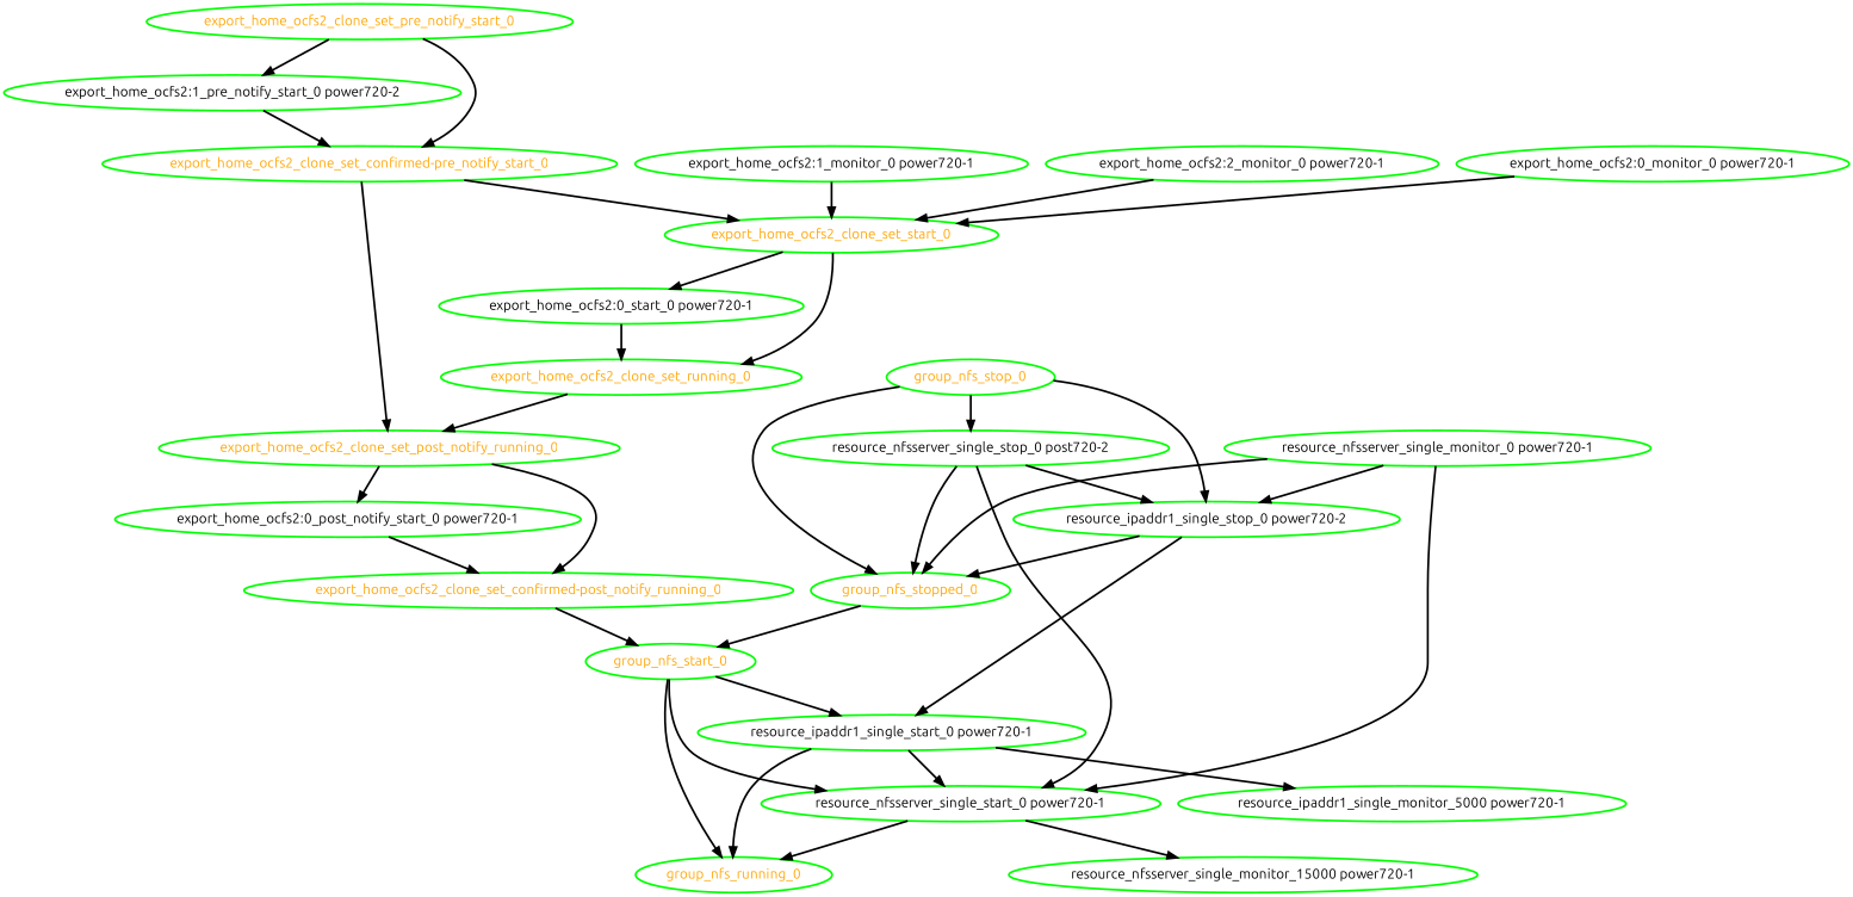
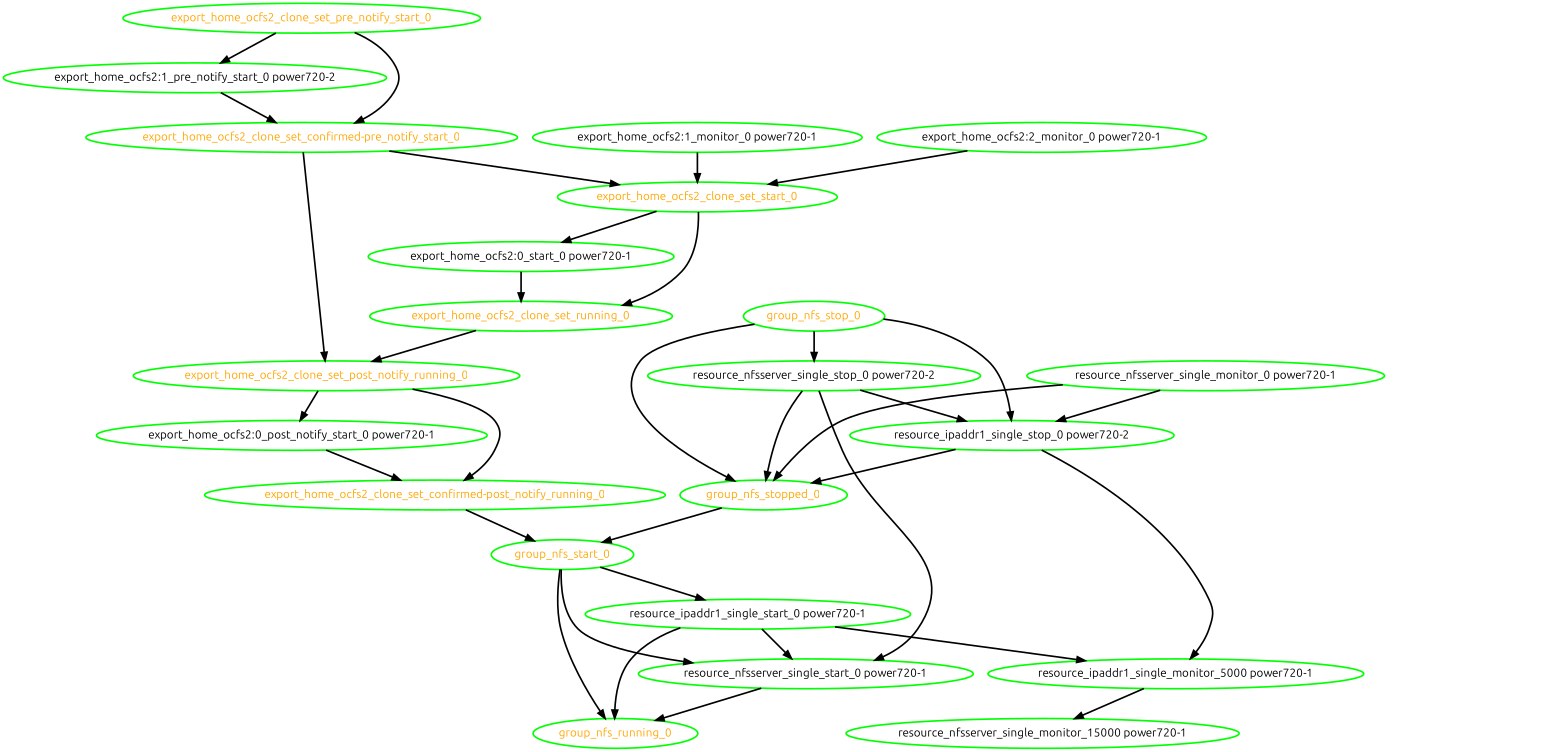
  digraph {
    fontname=Ubuntu
    node [color=green fontcolor=black fontname=Ubuntu style=bold]
    edge [fontname=Ubuntu style=bold]
    export_home_ocfs2_clone_set_start_0 [fontcolor=orange]
-   "export_home_ocfs2:0_monitor_0 power720-1"
    "export_home_ocfs2:0_start_0 power720-1"
    export_home_ocfs2_clone_set_running_0 [fontcolor=orange]
    export_home_ocfs2_clone_set_post_notify_running_0 [fontcolor=orange]
    "export_home_ocfs2_clone_set_confirmed-post_notify_running_0" [fontcolor=orange]
    "export_home_ocfs2:0_post_notify_start_0 power720-1"
    group_nfs_start_0 [fontcolor=orange]
    group_nfs_running_0 [fontcolor=orange]
    "resource_ipaddr1_single_start_0 power720-1"
    "resource_nfsserver_single_start_0 power720-1"
    "export_home_ocfs2:1_monitor_0 power720-1"
    "export_home_ocfs2_clone_set_confirmed-pre_notify_start_0" [fontcolor=orange]
    "export_home_ocfs2:1_pre_notify_start_0 power720-2"
    "export_home_ocfs2:2_monitor_0 power720-1"
    "resource_ipaddr1_single_monitor_5000 power720-1"
    "resource_nfsserver_single_monitor_15000 power720-1"
    export_home_ocfs2_clone_set_pre_notify_start_0 [fontcolor=orange]
    group_nfs_stop_0 [fontcolor=orange]
    group_nfs_stopped_0 [fontcolor=orange]
    "resource_ipaddr1_single_stop_0 power720-2"
-   "resource_nfsserver_single_stop_0 power720-2" [label="resource_nfsserver_single_stop_0 post720-2"]
+   "resource_nfsserver_single_stop_0 power720-2"
    "resource_nfsserver_single_monitor_0 power720-1"
    export_home_ocfs2_clone_set_start_0 -> "export_home_ocfs2:0_start_0 power720-1"
    export_home_ocfs2_clone_set_start_0 -> export_home_ocfs2_clone_set_running_0
-   "export_home_ocfs2:0_monitor_0 power720-1" -> export_home_ocfs2_clone_set_start_0
    "export_home_ocfs2:0_start_0 power720-1" -> export_home_ocfs2_clone_set_running_0
    export_home_ocfs2_clone_set_running_0 -> export_home_ocfs2_clone_set_post_notify_running_0
    export_home_ocfs2_clone_set_post_notify_running_0 -> "export_home_ocfs2_clone_set_confirmed-post_notify_running_0"
    export_home_ocfs2_clone_set_post_notify_running_0 -> "export_home_ocfs2:0_post_notify_start_0 power720-1"
    "export_home_ocfs2_clone_set_confirmed-post_notify_running_0" -> group_nfs_start_0
    "export_home_ocfs2:0_post_notify_start_0 power720-1" -> "export_home_ocfs2_clone_set_confirmed-post_notify_running_0"
    group_nfs_start_0 -> group_nfs_running_0
    group_nfs_start_0 -> "resource_ipaddr1_single_start_0 power720-1"
    group_nfs_start_0 -> "resource_nfsserver_single_start_0 power720-1"
    "resource_ipaddr1_single_start_0 power720-1" -> group_nfs_running_0
    "resource_ipaddr1_single_start_0 power720-1" -> "resource_nfsserver_single_start_0 power720-1"
    "resource_ipaddr1_single_start_0 power720-1" -> "resource_ipaddr1_single_monitor_5000 power720-1"
    "resource_nfsserver_single_start_0 power720-1" -> group_nfs_running_0
-   "resource_nfsserver_single_start_0 power720-1" -> "resource_nfsserver_single_monitor_15000 power720-1"
+   "resource_ipaddr1_single_monitor_5000 power720-1" -> "resource_nfsserver_single_monitor_15000 power720-1"
    "export_home_ocfs2:1_monitor_0 power720-1" -> export_home_ocfs2_clone_set_start_0
    "export_home_ocfs2_clone_set_confirmed-pre_notify_start_0" -> export_home_ocfs2_clone_set_start_0
    "export_home_ocfs2_clone_set_confirmed-pre_notify_start_0" -> export_home_ocfs2_clone_set_post_notify_running_0
    "export_home_ocfs2:1_pre_notify_start_0 power720-2" -> "export_home_ocfs2_clone_set_confirmed-pre_notify_start_0"
    "export_home_ocfs2:2_monitor_0 power720-1" -> export_home_ocfs2_clone_set_start_0
    export_home_ocfs2_clone_set_pre_notify_start_0 -> "export_home_ocfs2_clone_set_confirmed-pre_notify_start_0"
    export_home_ocfs2_clone_set_pre_notify_start_0 -> "export_home_ocfs2:1_pre_notify_start_0 power720-2"
    group_nfs_stop_0 -> group_nfs_stopped_0
    group_nfs_stop_0 -> "resource_ipaddr1_single_stop_0 power720-2"
    group_nfs_stop_0 -> "resource_nfsserver_single_stop_0 power720-2"
    group_nfs_stopped_0 -> group_nfs_start_0
-   "resource_ipaddr1_single_stop_0 power720-2" -> "resource_ipaddr1_single_start_0 power720-1"
+   "resource_ipaddr1_single_stop_0 power720-2" -> "resource_ipaddr1_single_monitor_5000 power720-1"
    "resource_ipaddr1_single_stop_0 power720-2" -> group_nfs_stopped_0
    "resource_nfsserver_single_stop_0 power720-2" -> "resource_nfsserver_single_start_0 power720-1"
    "resource_nfsserver_single_stop_0 power720-2" -> group_nfs_stopped_0
    "resource_nfsserver_single_stop_0 power720-2" -> "resource_ipaddr1_single_stop_0 power720-2"
-   "resource_nfsserver_single_monitor_0 power720-1" -> "resource_nfsserver_single_start_0 power720-1"
    "resource_nfsserver_single_monitor_0 power720-1" -> group_nfs_stopped_0
    "resource_nfsserver_single_monitor_0 power720-1" -> "resource_ipaddr1_single_stop_0 power720-2"
  }
